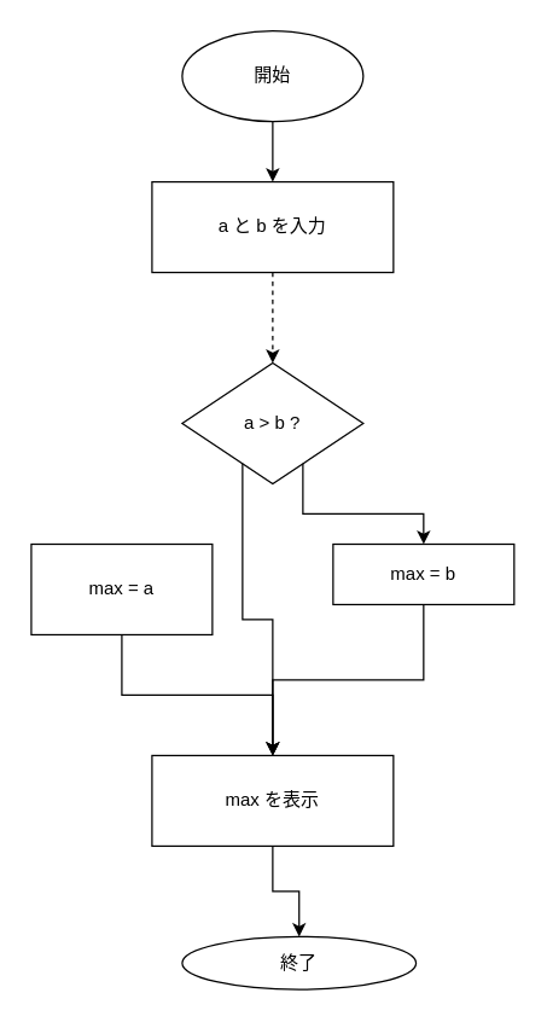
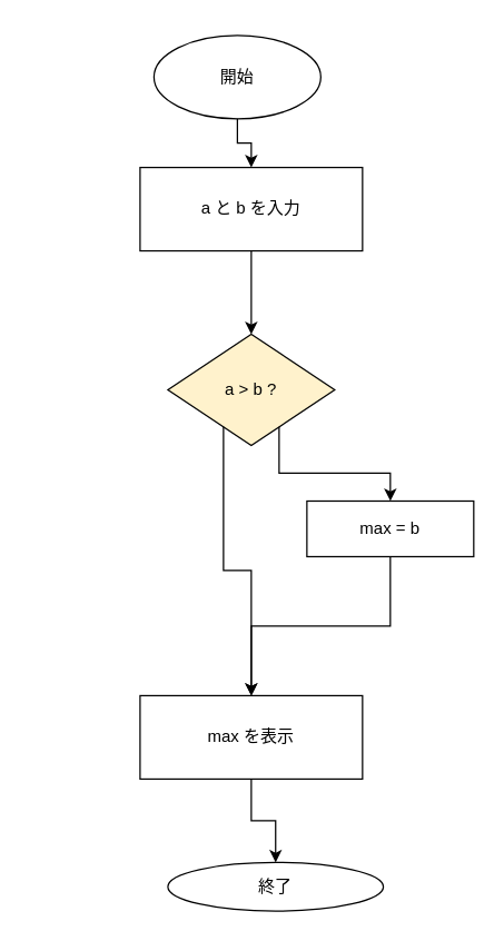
  <mxCell id="0" />
  <mxCell id="1" parent="0" />
- <mxCell id="2" value="開始" style="ellipse;whiteSpace=wrap;html=1;" vertex="1" parent="1"><mxGeometry x="120" y="20" width="120" height="60" as="geometry" /></mxCell>
+ <mxCell id="2" value="開始" style="ellipse;whiteSpace=wrap;html=1;" vertex="1" parent="1"><mxGeometry x="110" y="25" width="120" height="60" as="geometry" /></mxCell>
  <mxCell id="3" value="a と b を入力" style="parallelogram;whiteSpace=wrap;html=1;" vertex="1" parent="1"><mxGeometry x="100" y="120" width="160" height="60" as="geometry" /></mxCell>
- <mxCell id="4" value="a &gt; b ?" style="rhombus;whiteSpace=wrap;html=1;" vertex="1" parent="1"><mxGeometry x="120" y="240" width="120" height="80" as="geometry" /></mxCell>
- <mxCell id="5" value="max = a" style="rectangle;whiteSpace=wrap;html=1;" vertex="1" parent="1"><mxGeometry x="20" y="360" width="120" height="60" as="geometry" /></mxCell>
+ <mxCell id="4" value="a &gt; b ?" style="rhombus;whiteSpace=wrap;html=1;fillColor=#fff2cc;" vertex="1" parent="1"><mxGeometry x="120" y="240" width="120" height="80" as="geometry" /></mxCell>
  <mxCell id="6" value="max = b" style="rectangle;whiteSpace=wrap;html=1;" vertex="1" parent="1"><mxGeometry x="220" y="360" width="120" height="40" as="geometry" /></mxCell>
  <mxCell id="7" value="max を表示" style="parallelogram;whiteSpace=wrap;html=1;" vertex="1" parent="1"><mxGeometry x="100" y="500" width="160" height="60" as="geometry" /></mxCell>
  <mxCell id="8" value="終了" style="ellipse;whiteSpace=wrap;html=1;" vertex="1" parent="1"><mxGeometry x="120" y="620" width="155" height="35" as="geometry" /></mxCell>
  <mxCell id="9" style="edgeStyle=orthogonalEdgeStyle;rounded=0;html=1;" edge="1" source="2" target="3" parent="1"><mxGeometry relative="1" as="geometry" /></mxCell>
- <mxCell id="10" style="edgeStyle=orthogonalEdgeStyle;rounded=0;html=1;dashed=1;" edge="1" source="3" target="4" parent="1"><mxGeometry relative="1" as="geometry" /></mxCell>
+ <mxCell id="10" style="edgeStyle=orthogonalEdgeStyle;rounded=0;html=1;" edge="1" source="3" target="4" parent="1"><mxGeometry relative="1" as="geometry" /></mxCell>
  <mxCell id="11" style="edgeStyle=orthogonalEdgeStyle;rounded=0;html=1;exitX=0.25;exitY=1;jettySize=auto;orthogonalLoop=1;" edge="1" source="4" target="7" parent="1"><mxGeometry relative="1" as="geometry" /></mxCell>
  <mxCell id="12" style="edgeStyle=orthogonalEdgeStyle;rounded=0;html=1;exitX=0.75;exitY=1;entryX=0.5;entryY=0;jettySize=auto;orthogonalLoop=1;" edge="1" source="4" target="6" parent="1"><mxGeometry relative="1" as="geometry" /></mxCell>
- <mxCell id="13" style="edgeStyle=orthogonalEdgeStyle;rounded=0;html=1;" edge="1" source="5" target="7" parent="1"><mxGeometry relative="1" as="geometry" /></mxCell>
  <mxCell id="14" style="edgeStyle=orthogonalEdgeStyle;rounded=0;html=1;" edge="1" source="6" target="7" parent="1"><mxGeometry relative="1" as="geometry" /></mxCell>
  <mxCell id="15" style="edgeStyle=orthogonalEdgeStyle;rounded=0;html=1;" edge="1" source="7" target="8" parent="1"><mxGeometry relative="1" as="geometry" /></mxCell>
